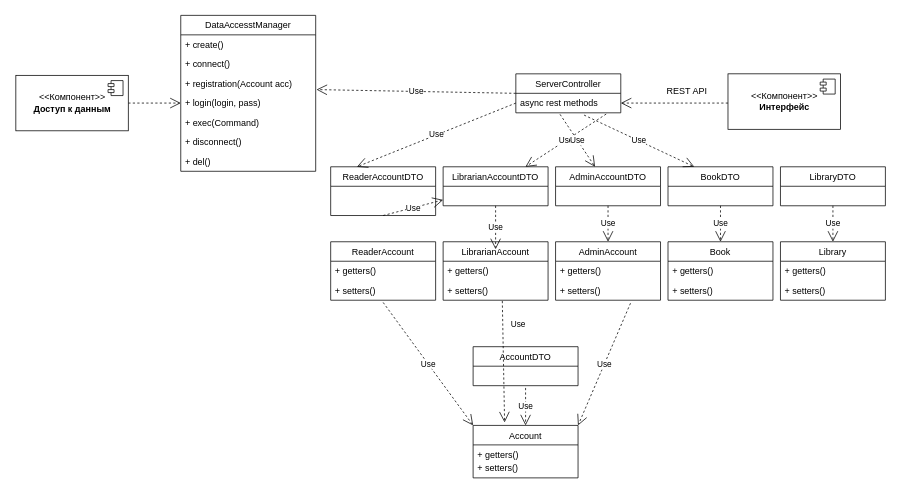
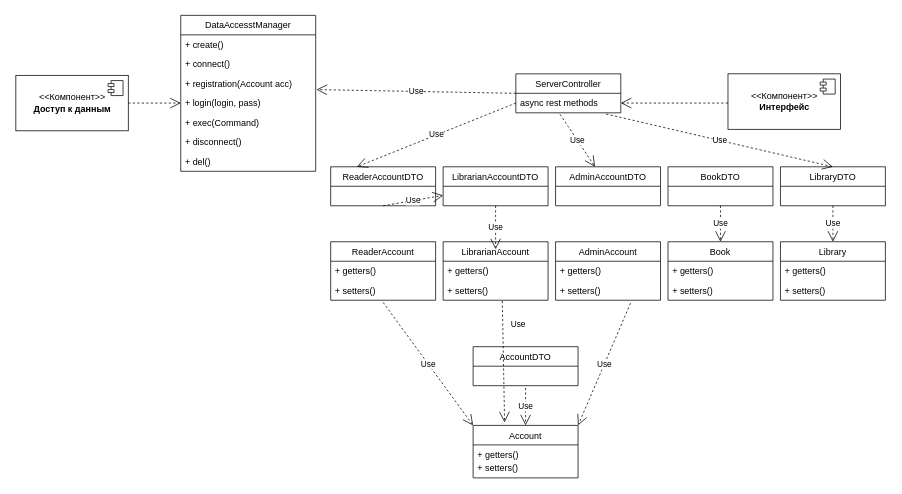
  <mxCell id="0" />
  <mxCell id="1" parent="0" />
  <mxCell id="2" value="Use" style="endArrow=open;endSize=12;dashed=1;html=1;rounded=0;entryX=0;entryY=0;entryDx=0;entryDy=0;exitX=0.5;exitY=1.115;exitDx=0;exitDy=0;exitPerimeter=0;" edge="1" parent="1" source="39" target="9"><mxGeometry width="160" relative="1" as="geometry"><mxPoint x="620" y="450" as="sourcePoint" /><mxPoint x="920" y="374" as="targetPoint" /></mxGeometry></mxCell>
  <mxCell id="3" value="Library" style="swimlane;fontStyle=0;childLayout=stackLayout;horizontal=1;startSize=26;fillColor=none;horizontalStack=0;resizeParent=1;resizeParentMax=0;resizeLast=0;collapsible=1;marginBottom=0;" vertex="1" parent="1"><mxGeometry x="1040" y="322" width="140" height="78" as="geometry" /></mxCell>
  <mxCell id="4" value="+ getters()" style="text;strokeColor=none;fillColor=none;align=left;verticalAlign=top;spacingLeft=4;spacingRight=4;overflow=hidden;rotatable=0;points=[[0,0.5],[1,0.5]];portConstraint=eastwest;" vertex="1" parent="3"><mxGeometry y="26" width="140" height="26" as="geometry" /></mxCell>
  <mxCell id="5" value="+ setters()" style="text;strokeColor=none;fillColor=none;align=left;verticalAlign=top;spacingLeft=4;spacingRight=4;overflow=hidden;rotatable=0;points=[[0,0.5],[1,0.5]];portConstraint=eastwest;" vertex="1" parent="3"><mxGeometry y="52" width="140" height="26" as="geometry" /></mxCell>
  <mxCell id="6" value="Book" style="swimlane;fontStyle=0;childLayout=stackLayout;horizontal=1;startSize=26;fillColor=none;horizontalStack=0;resizeParent=1;resizeParentMax=0;resizeLast=0;collapsible=1;marginBottom=0;" vertex="1" parent="1"><mxGeometry x="890" y="322" width="140" height="78" as="geometry" /></mxCell>
  <mxCell id="7" value="+ getters()" style="text;strokeColor=none;fillColor=none;align=left;verticalAlign=top;spacingLeft=4;spacingRight=4;overflow=hidden;rotatable=0;points=[[0,0.5],[1,0.5]];portConstraint=eastwest;" vertex="1" parent="6"><mxGeometry y="26" width="140" height="26" as="geometry" /></mxCell>
  <mxCell id="8" value="+ setters()" style="text;strokeColor=none;fillColor=none;align=left;verticalAlign=top;spacingLeft=4;spacingRight=4;overflow=hidden;rotatable=0;points=[[0,0.5],[1,0.5]];portConstraint=eastwest;" vertex="1" parent="6"><mxGeometry y="52" width="140" height="26" as="geometry" /></mxCell>
  <mxCell id="9" value="Account" style="swimlane;fontStyle=0;childLayout=stackLayout;horizontal=1;startSize=26;fillColor=none;horizontalStack=0;resizeParent=1;resizeParentMax=0;resizeLast=0;collapsible=1;marginBottom=0;" vertex="1" parent="1"><mxGeometry x="630" y="567" width="140" height="70" as="geometry" /></mxCell>
  <mxCell id="10" value="+ getters()" style="text;strokeColor=none;fillColor=none;align=left;verticalAlign=top;spacingLeft=4;spacingRight=4;overflow=hidden;rotatable=0;points=[[0,0.5],[1,0.5]];portConstraint=eastwest;" vertex="1" parent="9"><mxGeometry y="26" width="140" height="18" as="geometry" /></mxCell>
  <mxCell id="11" value="+ setters()" style="text;strokeColor=none;fillColor=none;align=left;verticalAlign=top;spacingLeft=4;spacingRight=4;overflow=hidden;rotatable=0;points=[[0,0.5],[1,0.5]];portConstraint=eastwest;" vertex="1" parent="9"><mxGeometry y="44" width="140" height="26" as="geometry" /></mxCell>
  <mxCell id="12" value="DataAccesstManager" style="swimlane;fontStyle=0;childLayout=stackLayout;horizontal=1;startSize=26;fillColor=none;horizontalStack=0;resizeParent=1;resizeParentMax=0;resizeLast=0;collapsible=1;marginBottom=0;" vertex="1" parent="1"><mxGeometry x="240" y="20" width="180" height="208" as="geometry" /></mxCell>
  <mxCell id="13" value="+ create()" style="text;strokeColor=none;fillColor=none;align=left;verticalAlign=top;spacingLeft=4;spacingRight=4;overflow=hidden;rotatable=0;points=[[0,0.5],[1,0.5]];portConstraint=eastwest;" vertex="1" parent="12"><mxGeometry y="26" width="180" height="26" as="geometry" /></mxCell>
  <mxCell id="14" value="+ connect()" style="text;strokeColor=none;fillColor=none;align=left;verticalAlign=top;spacingLeft=4;spacingRight=4;overflow=hidden;rotatable=0;points=[[0,0.5],[1,0.5]];portConstraint=eastwest;" vertex="1" parent="12"><mxGeometry y="52" width="180" height="26" as="geometry" /></mxCell>
  <mxCell id="15" value="+ registration(Account acc)" style="text;strokeColor=none;fillColor=none;align=left;verticalAlign=top;spacingLeft=4;spacingRight=4;overflow=hidden;rotatable=0;points=[[0,0.5],[1,0.5]];portConstraint=eastwest;" vertex="1" parent="12"><mxGeometry y="78" width="180" height="26" as="geometry" /></mxCell>
  <mxCell id="16" value="+ login(login, pass)" style="text;strokeColor=none;fillColor=none;align=left;verticalAlign=top;spacingLeft=4;spacingRight=4;overflow=hidden;rotatable=0;points=[[0,0.5],[1,0.5]];portConstraint=eastwest;" vertex="1" parent="12"><mxGeometry y="104" width="180" height="26" as="geometry" /></mxCell>
  <mxCell id="17" value="+ exec(Command)" style="text;strokeColor=none;fillColor=none;align=left;verticalAlign=top;spacingLeft=4;spacingRight=4;overflow=hidden;rotatable=0;points=[[0,0.5],[1,0.5]];portConstraint=eastwest;" vertex="1" parent="12"><mxGeometry y="130" width="180" height="26" as="geometry" /></mxCell>
  <mxCell id="18" value="+ disconnect()" style="text;strokeColor=none;fillColor=none;align=left;verticalAlign=top;spacingLeft=4;spacingRight=4;overflow=hidden;rotatable=0;points=[[0,0.5],[1,0.5]];portConstraint=eastwest;" vertex="1" parent="12"><mxGeometry y="156" width="180" height="26" as="geometry" /></mxCell>
  <mxCell id="19" value="+ del()" style="text;strokeColor=none;fillColor=none;align=left;verticalAlign=top;spacingLeft=4;spacingRight=4;overflow=hidden;rotatable=0;points=[[0,0.5],[1,0.5]];portConstraint=eastwest;" vertex="1" parent="12"><mxGeometry y="182" width="180" height="26" as="geometry" /></mxCell>
  <mxCell id="20" value="ServerController" style="swimlane;fontStyle=0;childLayout=stackLayout;horizontal=1;startSize=26;fillColor=none;horizontalStack=0;resizeParent=1;resizeParentMax=0;resizeLast=0;collapsible=1;marginBottom=0;" vertex="1" parent="1"><mxGeometry x="687" y="98" width="140" height="52" as="geometry" /></mxCell>
  <mxCell id="21" value="async rest methods" style="text;strokeColor=none;fillColor=none;align=left;verticalAlign=top;spacingLeft=4;spacingRight=4;overflow=hidden;rotatable=0;points=[[0,0.5],[1,0.5]];portConstraint=eastwest;" vertex="1" parent="20"><mxGeometry y="26" width="140" height="26" as="geometry" /></mxCell>
  <mxCell id="22" value="" style="endArrow=open;endSize=12;dashed=1;html=1;rounded=0;entryX=0;entryY=0.5;entryDx=0;entryDy=0;exitX=1;exitY=0.5;exitDx=0;exitDy=0;" edge="1" parent="1" source="55" target="16"><mxGeometry width="160" relative="1" as="geometry"><mxPoint x="140" y="139" as="sourcePoint" /><mxPoint x="550" y="173" as="targetPoint" /></mxGeometry></mxCell>
  <mxCell id="23" value="BookDTO" style="swimlane;fontStyle=0;childLayout=stackLayout;horizontal=1;startSize=26;fillColor=none;horizontalStack=0;resizeParent=1;resizeParentMax=0;resizeLast=0;collapsible=1;marginBottom=0;" vertex="1" parent="1"><mxGeometry x="890" y="222" width="140" height="52" as="geometry" /></mxCell>
  <mxCell id="24" value="AccountDTO" style="swimlane;fontStyle=0;childLayout=stackLayout;horizontal=1;startSize=26;fillColor=none;horizontalStack=0;resizeParent=1;resizeParentMax=0;resizeLast=0;collapsible=1;marginBottom=0;" vertex="1" parent="1"><mxGeometry x="630" y="462" width="140" height="52" as="geometry" /></mxCell>
- <mxCell id="25" value="Use" style="endArrow=open;endSize=12;dashed=1;html=1;rounded=0;exitX=0.65;exitY=1.115;exitDx=0;exitDy=0;exitPerimeter=0;entryX=0.25;entryY=0;entryDx=0;entryDy=0;" edge="1" parent="1" source="21" target="23"><mxGeometry width="160" relative="1" as="geometry"><mxPoint x="733.96" y="212.988" as="sourcePoint" /><mxPoint x="690" y="256" as="targetPoint" /></mxGeometry></mxCell>
  <mxCell id="26" value="" style="endArrow=open;endSize=12;dashed=1;html=1;rounded=0;entryX=1;entryY=0.5;entryDx=0;entryDy=0;exitX=0;exitY=0.5;exitDx=0;exitDy=0;" edge="1" parent="1"><mxGeometry width="160" relative="1" as="geometry"><mxPoint x="970" y="137" as="sourcePoint" /><mxPoint x="827" y="137" as="targetPoint" /></mxGeometry></mxCell>
- <mxCell id="27" value="REST API" style="text;html=1;align=center;verticalAlign=middle;resizable=0;points=[];autosize=1;strokeColor=none;fillColor=none;" vertex="1" parent="1"><mxGeometry x="880" y="112" width="70" height="20" as="geometry" /></mxCell>
  <mxCell id="28" value="Use" style="endArrow=open;endSize=12;dashed=1;html=1;rounded=0;exitX=0.5;exitY=1;exitDx=0;exitDy=0;entryX=0.5;entryY=0;entryDx=0;entryDy=0;" edge="1" parent="1" source="23" target="6"><mxGeometry width="160" relative="1" as="geometry"><mxPoint x="820" y="402" as="sourcePoint" /><mxPoint x="980" y="402" as="targetPoint" /></mxGeometry></mxCell>
  <mxCell id="29" value="Use" style="endArrow=open;endSize=12;dashed=1;html=1;rounded=0;exitX=0.5;exitY=1;exitDx=0;exitDy=0;" edge="1" parent="1" source="32" target="3"><mxGeometry width="160" relative="1" as="geometry"><mxPoint x="935" y="284" as="sourcePoint" /><mxPoint x="920" y="332" as="targetPoint" /></mxGeometry></mxCell>
  <mxCell id="30" value="Use" style="endArrow=open;endSize=12;dashed=1;html=1;rounded=0;entryX=0.5;entryY=0;entryDx=0;entryDy=0;" edge="1" parent="1" target="9"><mxGeometry width="160" relative="1" as="geometry"><mxPoint x="700" y="517" as="sourcePoint" /><mxPoint x="1100.862" y="431" as="targetPoint" /></mxGeometry></mxCell>
  <mxCell id="31" value="Use" style="endArrow=open;endSize=12;dashed=1;html=1;rounded=0;entryX=1.006;entryY=-0.192;entryDx=0;entryDy=0;entryPerimeter=0;exitX=0;exitY=0.5;exitDx=0;exitDy=0;" edge="1" parent="1" source="20" target="16"><mxGeometry width="160" relative="1" as="geometry"><mxPoint x="680" y="122" as="sourcePoint" /><mxPoint x="690" y="256" as="targetPoint" /></mxGeometry></mxCell>
  <mxCell id="32" value="LibraryDTO" style="swimlane;fontStyle=0;childLayout=stackLayout;horizontal=1;startSize=26;fillColor=none;horizontalStack=0;resizeParent=1;resizeParentMax=0;resizeLast=0;collapsible=1;marginBottom=0;" vertex="1" parent="1"><mxGeometry x="1040" y="222" width="140" height="52" as="geometry" /></mxCell>
- <mxCell id="33" value="Use" style="endArrow=open;endSize=12;dashed=1;html=1;rounded=0;exitX=0.861;exitY=1.064;exitDx=0;exitDy=0;exitPerimeter=0;" edge="1" parent="1" source="21" target="43"><mxGeometry width="160" relative="1" as="geometry"><mxPoint x="788" y="214.99" as="sourcePoint" /><mxPoint x="825" y="256" as="targetPoint" /></mxGeometry></mxCell>
+ <mxCell id="33" value="Use" style="endArrow=open;endSize=12;dashed=1;html=1;rounded=0;exitX=0.861;exitY=1.064;exitDx=0;exitDy=0;exitPerimeter=0;entryX=0.5;entryY=0;entryDx=0;entryDy=0;" edge="1" parent="1" source="21" target="32"><mxGeometry width="160" relative="1" as="geometry"><mxPoint x="788" y="214.99" as="sourcePoint" /><mxPoint x="825" y="256" as="targetPoint" /></mxGeometry></mxCell>
  <mxCell id="34" value="LibrarianAccount" style="swimlane;fontStyle=0;childLayout=stackLayout;horizontal=1;startSize=26;fillColor=none;horizontalStack=0;resizeParent=1;resizeParentMax=0;resizeLast=0;collapsible=1;marginBottom=0;" vertex="1" parent="1"><mxGeometry x="590" y="322" width="140" height="78" as="geometry" /></mxCell>
  <mxCell id="35" value="+ getters()" style="text;strokeColor=none;fillColor=none;align=left;verticalAlign=top;spacingLeft=4;spacingRight=4;overflow=hidden;rotatable=0;points=[[0,0.5],[1,0.5]];portConstraint=eastwest;" vertex="1" parent="34"><mxGeometry y="26" width="140" height="26" as="geometry" /></mxCell>
  <mxCell id="36" value="+ setters()" style="text;strokeColor=none;fillColor=none;align=left;verticalAlign=top;spacingLeft=4;spacingRight=4;overflow=hidden;rotatable=0;points=[[0,0.5],[1,0.5]];portConstraint=eastwest;" vertex="1" parent="34"><mxGeometry y="52" width="140" height="26" as="geometry" /></mxCell>
  <mxCell id="37" value="ReaderAccount" style="swimlane;fontStyle=0;childLayout=stackLayout;horizontal=1;startSize=26;fillColor=none;horizontalStack=0;resizeParent=1;resizeParentMax=0;resizeLast=0;collapsible=1;marginBottom=0;" vertex="1" parent="1"><mxGeometry x="440" y="322" width="140" height="78" as="geometry" /></mxCell>
  <mxCell id="38" value="+ getters()" style="text;strokeColor=none;fillColor=none;align=left;verticalAlign=top;spacingLeft=4;spacingRight=4;overflow=hidden;rotatable=0;points=[[0,0.5],[1,0.5]];portConstraint=eastwest;" vertex="1" parent="37"><mxGeometry y="26" width="140" height="26" as="geometry" /></mxCell>
  <mxCell id="39" value="+ setters()" style="text;strokeColor=none;fillColor=none;align=left;verticalAlign=top;spacingLeft=4;spacingRight=4;overflow=hidden;rotatable=0;points=[[0,0.5],[1,0.5]];portConstraint=eastwest;" vertex="1" parent="37"><mxGeometry y="52" width="140" height="26" as="geometry" /></mxCell>
- <mxCell id="40" value="ReaderAccountDTO" style="swimlane;fontStyle=0;childLayout=stackLayout;horizontal=1;startSize=26;fillColor=none;horizontalStack=0;resizeParent=1;resizeParentMax=0;resizeLast=0;collapsible=1;marginBottom=0;" vertex="1" parent="1"><mxGeometry x="440" y="222" width="140" height="65" as="geometry" /></mxCell>
+ <mxCell id="40" value="ReaderAccountDTO" style="swimlane;fontStyle=0;childLayout=stackLayout;horizontal=1;startSize=26;fillColor=none;horizontalStack=0;resizeParent=1;resizeParentMax=0;resizeLast=0;collapsible=1;marginBottom=0;" vertex="1" parent="1"><mxGeometry x="440" y="222" width="140" height="52" as="geometry" /></mxCell>
  <mxCell id="41" value="Use" style="endArrow=open;endSize=12;dashed=1;html=1;rounded=0;exitX=0.5;exitY=1;exitDx=0;exitDy=0;" edge="1" parent="1" source="40" target="43"><mxGeometry width="160" relative="1" as="geometry"><mxPoint x="370" y="402" as="sourcePoint" /><mxPoint x="530" y="402" as="targetPoint" /></mxGeometry></mxCell>
  <mxCell id="42" value="Use" style="endArrow=open;endSize=12;dashed=1;html=1;rounded=0;exitX=0.5;exitY=1;exitDx=0;exitDy=0;" edge="1" parent="1" source="43"><mxGeometry width="160" relative="1" as="geometry"><mxPoint x="670" y="432" as="sourcePoint" /><mxPoint x="660" y="332" as="targetPoint" /></mxGeometry></mxCell>
  <mxCell id="43" value="LibrarianAccountDTO" style="swimlane;fontStyle=0;childLayout=stackLayout;horizontal=1;startSize=26;fillColor=none;horizontalStack=0;resizeParent=1;resizeParentMax=0;resizeLast=0;collapsible=1;marginBottom=0;" vertex="1" parent="1"><mxGeometry x="590" y="222" width="140" height="52" as="geometry" /></mxCell>
  <mxCell id="44" value="AdminAccount" style="swimlane;fontStyle=0;childLayout=stackLayout;horizontal=1;startSize=26;fillColor=none;horizontalStack=0;resizeParent=1;resizeParentMax=0;resizeLast=0;collapsible=1;marginBottom=0;" vertex="1" parent="1"><mxGeometry x="740" y="322" width="140" height="78" as="geometry" /></mxCell>
  <mxCell id="45" value="+ getters()" style="text;strokeColor=none;fillColor=none;align=left;verticalAlign=top;spacingLeft=4;spacingRight=4;overflow=hidden;rotatable=0;points=[[0,0.5],[1,0.5]];portConstraint=eastwest;" vertex="1" parent="44"><mxGeometry y="26" width="140" height="26" as="geometry" /></mxCell>
  <mxCell id="46" value="+ setters()" style="text;strokeColor=none;fillColor=none;align=left;verticalAlign=top;spacingLeft=4;spacingRight=4;overflow=hidden;rotatable=0;points=[[0,0.5],[1,0.5]];portConstraint=eastwest;" vertex="1" parent="44"><mxGeometry y="52" width="140" height="26" as="geometry" /></mxCell>
  <mxCell id="47" value="AdminAccountDTO" style="swimlane;fontStyle=0;childLayout=stackLayout;horizontal=1;startSize=26;fillColor=none;horizontalStack=0;resizeParent=1;resizeParentMax=0;resizeLast=0;collapsible=1;marginBottom=0;" vertex="1" parent="1"><mxGeometry x="740" y="222" width="140" height="52" as="geometry" /></mxCell>
- <mxCell id="48" value="Use" style="endArrow=open;endSize=12;dashed=1;html=1;rounded=0;exitX=0.5;exitY=1;exitDx=0;exitDy=0;entryX=0.5;entryY=0;entryDx=0;entryDy=0;" edge="1" parent="1" source="47" target="44"><mxGeometry width="160" relative="1" as="geometry"><mxPoint x="670" y="402" as="sourcePoint" /><mxPoint x="830" y="402" as="targetPoint" /></mxGeometry></mxCell>
  <mxCell id="49" value="Use" style="endArrow=open;endSize=12;dashed=1;html=1;rounded=0;exitX=0;exitY=0.5;exitDx=0;exitDy=0;entryX=0.25;entryY=0;entryDx=0;entryDy=0;" edge="1" parent="1" source="21" target="40"><mxGeometry width="160" relative="1" as="geometry"><mxPoint x="788" y="162.99" as="sourcePoint" /><mxPoint x="935" y="232" as="targetPoint" /></mxGeometry></mxCell>
  <mxCell id="50" value="Use" style="endArrow=open;endSize=12;dashed=1;html=1;rounded=0;exitX=0.564;exitY=1.038;exitDx=0;exitDy=0;exitPerimeter=0;entryX=0.3;entryY=-0.057;entryDx=0;entryDy=0;entryPerimeter=0;" edge="1" parent="1" source="36" target="9"><mxGeometry x="-0.613" y="20" width="160" relative="1" as="geometry"><mxPoint x="555" y="284" as="sourcePoint" /><mxPoint x="710" y="462" as="targetPoint" /><mxPoint as="offset" /></mxGeometry></mxCell>
  <mxCell id="51" value="Use" style="endArrow=open;endSize=12;dashed=1;html=1;rounded=0;exitX=0.421;exitY=1.077;exitDx=0;exitDy=0;exitPerimeter=0;" edge="1" parent="1" source="21" target="47"><mxGeometry width="160" relative="1" as="geometry"><mxPoint x="808" y="182.99" as="sourcePoint" /><mxPoint x="955" y="252" as="targetPoint" /></mxGeometry></mxCell>
  <mxCell id="52" value="Use" style="endArrow=open;endSize=12;dashed=1;html=1;rounded=0;entryX=1;entryY=0;entryDx=0;entryDy=0;exitX=0.714;exitY=1.154;exitDx=0;exitDy=0;exitPerimeter=0;" edge="1" parent="1" source="46" target="9"><mxGeometry width="160" relative="1" as="geometry"><mxPoint x="565" y="294" as="sourcePoint" /><mxPoint x="720" y="482" as="targetPoint" /></mxGeometry></mxCell>
  <mxCell id="53" value="&amp;lt;&amp;lt;Компонент&amp;gt;&amp;gt;&lt;br&gt;&lt;b&gt;Интерфейс&lt;/b&gt;" style="html=1;dropTarget=0;" vertex="1" parent="1"><mxGeometry x="970" y="98" width="150" height="74" as="geometry" /></mxCell>
  <mxCell id="54" value="" style="shape=module;jettyWidth=8;jettyHeight=4;" vertex="1" parent="53"><mxGeometry x="1" width="20" height="20" relative="1" as="geometry"><mxPoint x="-27" y="7" as="offset" /></mxGeometry></mxCell>
  <mxCell id="55" value="&amp;lt;&amp;lt;Компонент&amp;gt;&amp;gt;&lt;br&gt;&lt;b&gt;Доступ к данным&lt;/b&gt;" style="html=1;dropTarget=0;" vertex="1" parent="1"><mxGeometry x="20" y="100" width="150" height="74" as="geometry" /></mxCell>
  <mxCell id="56" value="" style="shape=module;jettyWidth=8;jettyHeight=4;" vertex="1" parent="55"><mxGeometry x="1" width="20" height="20" relative="1" as="geometry"><mxPoint x="-27" y="7" as="offset" /></mxGeometry></mxCell>
